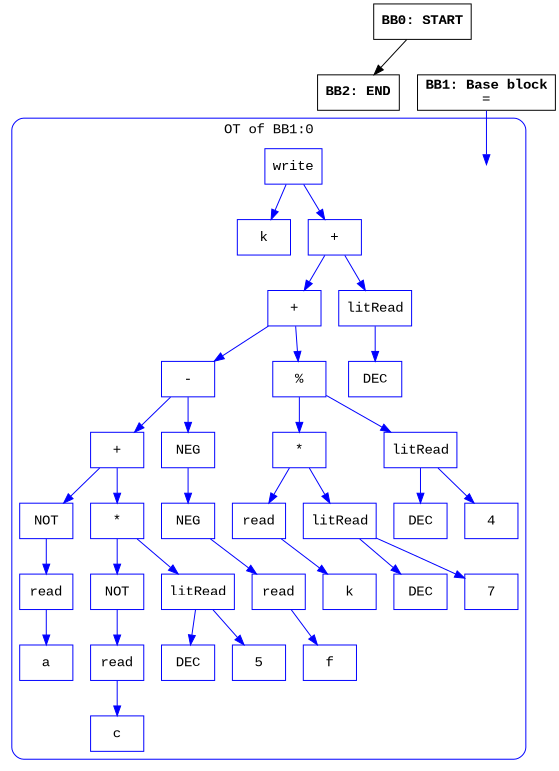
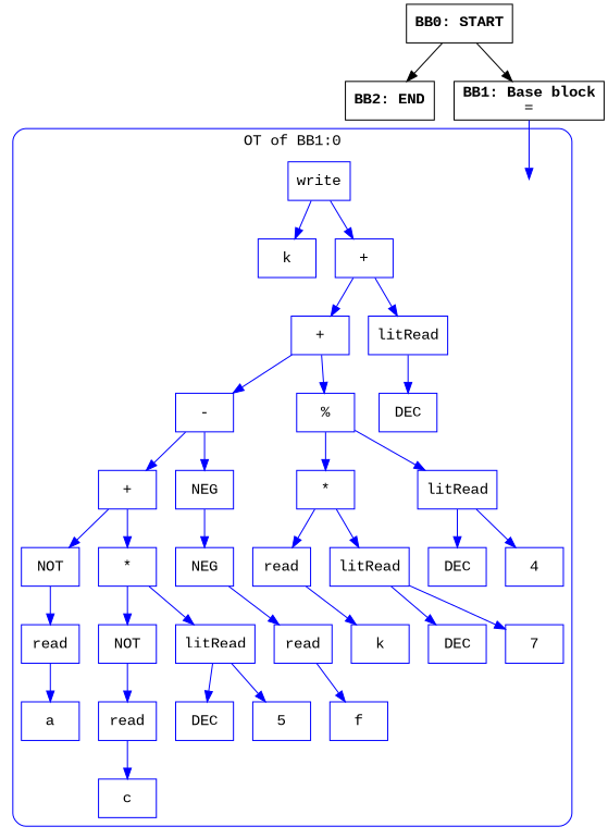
  digraph {
    compound=true
    fontname="Liberation Mono"
    splines=true
    node [fontname="Liberation Mono" shape=rectangle color=blue]
    edge [color=blue fontname="Liberation Mono"]
    entry0 [shape=point style=invis color=""]
    n2 [label=write]
    n3 [label=k]
    n4 [label="+"]
    n5 [label="+"]
    n6 [label=litRead]
    n7 [label="-"]
    n8 [label="%"]
    n9 [label="+"]
    n10 [label=NEG]
    n11 [label=NOT]
    n12 [label="*"]
    n13 [label=read]
    n14 [label=a]
    n15 [label=NOT]
    n16 [label=litRead]
    n17 [label=read]
    n18 [label=c]
    n19 [label=DEC]
    n20 [label=5]
    n21 [label=NEG]
    n22 [label=read]
    n23 [label=f]
    n24 [label="*"]
    n25 [label=litRead]
    n26 [label=read]
    n27 [label=litRead]
    n28 [label=k]
    n29 [label=DEC]
    n30 [label=7]
    n31 [label=DEC]
    n32 [label=4]
    n33 [label=DEC]
    n34 [label=<<B>BB2: END</B><BR ALIGN="CENTER"/>> color=""]
    n35 [label=<<B>BB1: Base block</B><BR ALIGN="CENTER"/>=<BR ALIGN="CENTER"/>> color=""]
    n36 [label=<<B>BB0: START</B><BR ALIGN="CENTER"/>> color=""]
    subgraph cluster_1 {
      color=blue
      label="OT of BB1:0"
      style=rounded
      entry0
      n2
      n3
      n4
      n5
      n6
      n7
      n8
      n9
      n10
      n11
      n12
      n13
      n14
      n15
      n16
      n17
      n18
      n19
      n20
      n21
      n22
      n23
      n24
      n25
      n26
      n27
      n28
      n29
      n30
      n31
      n32
      n33
    }
    n2 -> n3
    n2 -> n4
    n4 -> n5
    n4 -> n6
    n5 -> n7
    n5 -> n8
    n6 -> n33
    n7 -> n9
    n7 -> n10
    n8 -> n24
    n8 -> n25
    n9 -> n11
    n9 -> n12
    n10 -> n21
    n11 -> n13
    n12 -> n15
    n12 -> n16
    n13 -> n14
    n15 -> n17
    n16 -> n19
    n16 -> n20
    n17 -> n18
    n21 -> n22
    n22 -> n23
    n24 -> n26
    n24 -> n27
    n25 -> n31
    n25 -> n32
    n26 -> n28
    n27 -> n29
    n27 -> n30
    n35 -> entry0
    n36 -> n34 [color=""]
+   n36 -> n35 [color=""]
  }
